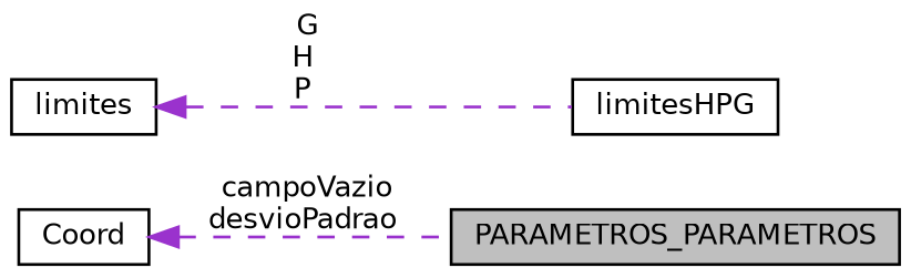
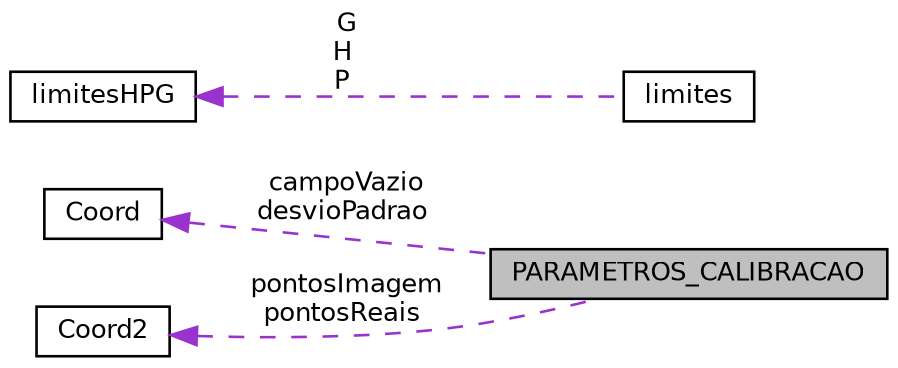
  digraph {
    rankdir=LR
    node [color=black fillcolor=white fontname=Helvetica fontsize=10 shape=record style=filled]
    edge [color=darkorchid3 dir=back fontname=Helvetica fontsize=10 labelfontname=Helvetica labelfontsize=10 style=dashed]
-   n1 [fillcolor=grey75 fontcolor=black height=0.2 label=PARAMETROS_PARAMETROS width=0.4]
+   n1 [fillcolor=grey75 fontcolor=black height=0.2 label=PARAMETROS_CALIBRACAO width=0.4]
    n2 [height=0.2 label=limitesHPG width=0.4]
    n3 [height=0.2 label=limites width=0.4]
    n4 [height=0.2 label=Coord width=0.4]
-   n3 -> n2 [label=" G\nH\nP"]
+   n5 [height=0.2 label=Coord2 width=0.4]
+   n2 -> n3 [label=" G\nH\nP"]
    n4 -> n1 [label=" campoVazio\ndesvioPadrao"]
+   n5 -> n1 [label=" pontosImagem\npontosReais"]
  }
